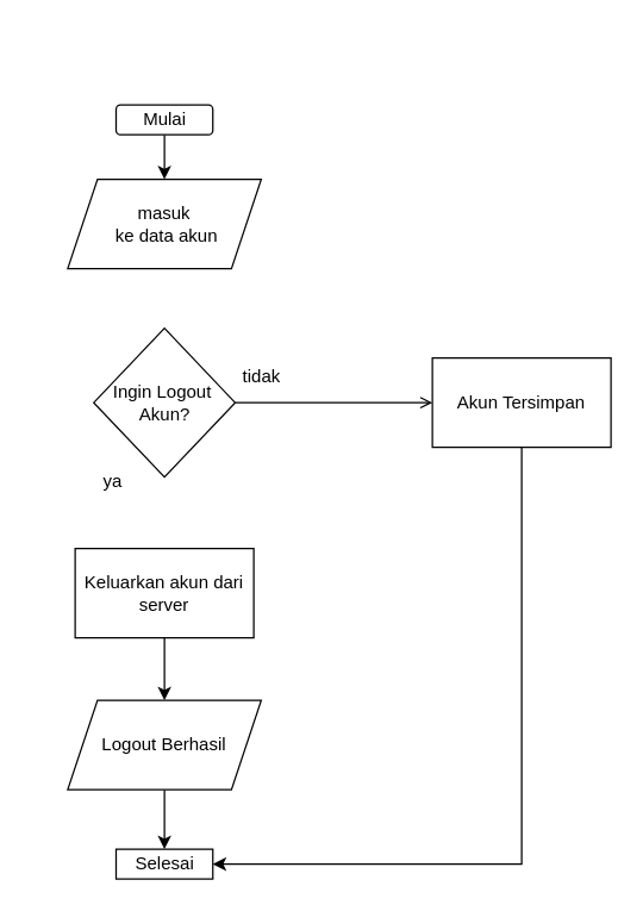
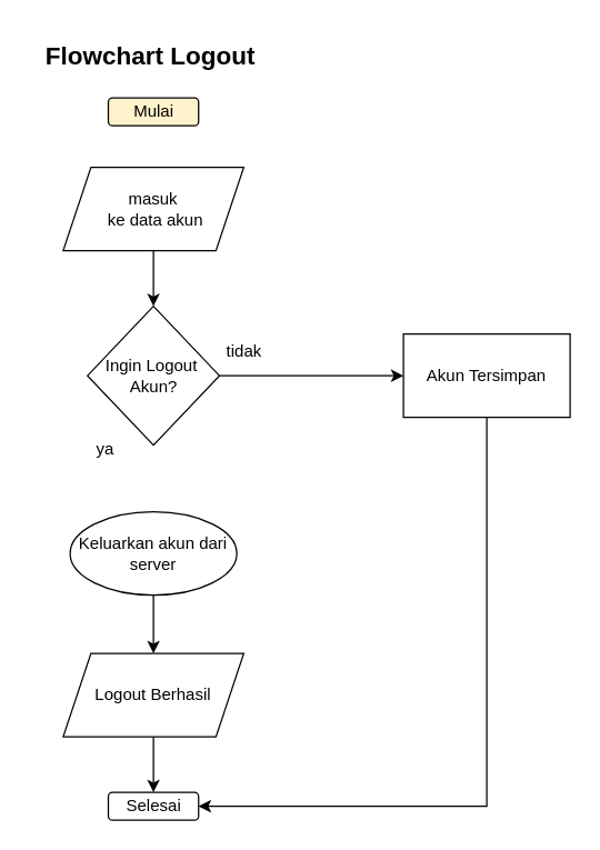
  <mxCell id="0" />
  <mxCell id="1" parent="0" />
  <mxCell id="2" style="edgeStyle=orthogonalEdgeStyle;rounded=0;orthogonalLoop=1;jettySize=auto;html=1;exitX=0.5;exitY=1;exitDx=0;exitDy=0;" parent="1" edge="1"><mxGeometry relative="1" as="geometry"><mxPoint x="145" y="220" as="sourcePoint" /><mxPoint x="145" y="220" as="targetPoint" /></mxGeometry></mxCell>
- <mxCell id="4" style="edgeStyle=orthogonalEdgeStyle;rounded=0;orthogonalLoop=1;jettySize=auto;html=1;exitX=0.5;exitY=1;exitDx=0;exitDy=0;entryX=0.5;entryY=0;entryDx=0;entryDy=0;" parent="1" source="5" target="7" edge="1"><mxGeometry relative="1" as="geometry" /></mxCell>
- <mxCell id="5" value="Mulai" style="rounded=1;whiteSpace=wrap;html=1;" parent="1" vertex="1"><mxGeometry x="77.5" y="70" width="65" height="20" as="geometry" /></mxCell>
+ <mxCell id="3" value="&lt;b&gt;&lt;font style=&quot;font-size: 18px;&quot;&gt;Flowchart Logout&amp;nbsp;&lt;/font&gt;&lt;/b&gt;" style="text;html=1;align=center;verticalAlign=middle;resizable=0;points=[];autosize=1;strokeColor=none;fillColor=none;" parent="1" vertex="1"><mxGeometry x="20" y="20" width="180" height="40" as="geometry" /></mxCell>
+ <mxCell id="5" value="Mulai" style="rounded=1;whiteSpace=wrap;html=1;fillColor=#fff2cc;" parent="1" vertex="1"><mxGeometry x="77.5" y="70" width="65" height="20" as="geometry" /></mxCell>
+ <mxCell id="6" style="edgeStyle=orthogonalEdgeStyle;rounded=0;orthogonalLoop=1;jettySize=auto;html=1;exitX=0.5;exitY=1;exitDx=0;exitDy=0;entryX=0.5;entryY=0;entryDx=0;entryDy=0;" edge="1" parent="1" source="7" target="10"><mxGeometry relative="1" as="geometry" /></mxCell>
  <mxCell id="7" value="masuk&lt;br&gt;&amp;nbsp;ke data akun" style="shape=parallelogram;perimeter=parallelogramPerimeter;whiteSpace=wrap;html=1;fixedSize=1;" parent="1" vertex="1"><mxGeometry x="45" y="120" width="130" height="60" as="geometry" /></mxCell>
- <mxCell id="8" value="Selesai" style="whiteSpace=wrap;html=1;rounded=0;" parent="1" vertex="1"><mxGeometry x="77.5" y="570" width="65" height="20" as="geometry" /></mxCell>
- <mxCell id="9" style="edgeStyle=orthogonalEdgeStyle;rounded=0;orthogonalLoop=1;jettySize=auto;html=1;exitX=1;exitY=0.5;exitDx=0;exitDy=0;entryX=0;entryY=0.5;entryDx=0;entryDy=0;endArrow=open;" edge="1" parent="1" source="10" target="16"><mxGeometry relative="1" as="geometry" /></mxCell>
+ <mxCell id="8" value="Selesai" style="rounded=1;whiteSpace=wrap;html=1;" parent="1" vertex="1"><mxGeometry x="77.5" y="570" width="65" height="20" as="geometry" /></mxCell>
+ <mxCell id="9" style="edgeStyle=orthogonalEdgeStyle;rounded=0;orthogonalLoop=1;jettySize=auto;html=1;exitX=1;exitY=0.5;exitDx=0;exitDy=0;entryX=0;entryY=0.5;entryDx=0;entryDy=0;" edge="1" parent="1" source="10" target="16"><mxGeometry relative="1" as="geometry" /></mxCell>
  <mxCell id="10" value="Ingin Logout&amp;nbsp;&lt;br&gt;Akun?" style="rhombus;whiteSpace=wrap;html=1;" parent="1" vertex="1"><mxGeometry x="62.5" y="220" width="95" height="100" as="geometry" /></mxCell>
  <mxCell id="11" style="edgeStyle=orthogonalEdgeStyle;rounded=0;orthogonalLoop=1;jettySize=auto;html=1;exitX=0.5;exitY=1;exitDx=0;exitDy=0;entryX=0.5;entryY=0;entryDx=0;entryDy=0;" parent="1" source="12" target="14" edge="1"><mxGeometry relative="1" as="geometry" /></mxCell>
- <mxCell id="12" value="Keluarkan akun dari server" style="rounded=0;whiteSpace=wrap;html=1;" parent="1" vertex="1"><mxGeometry x="50" y="368" width="120" height="60" as="geometry" /></mxCell>
+ <mxCell id="12" value="Keluarkan akun dari server" style="ellipse;whiteSpace=wrap;html=1;" parent="1" vertex="1"><mxGeometry x="50" y="368" width="120" height="60" as="geometry" /></mxCell>
  <mxCell id="13" style="edgeStyle=orthogonalEdgeStyle;rounded=0;orthogonalLoop=1;jettySize=auto;html=1;exitX=0.5;exitY=1;exitDx=0;exitDy=0;entryX=0.5;entryY=0;entryDx=0;entryDy=0;" edge="1" parent="1" source="14" target="8"><mxGeometry relative="1" as="geometry" /></mxCell>
  <mxCell id="14" value="Logout Berhasil" style="shape=parallelogram;perimeter=parallelogramPerimeter;whiteSpace=wrap;html=1;fixedSize=1;" parent="1" vertex="1"><mxGeometry x="45" y="470" width="130" height="60" as="geometry" /></mxCell>
  <mxCell id="15" style="edgeStyle=orthogonalEdgeStyle;rounded=0;orthogonalLoop=1;jettySize=auto;html=1;exitX=0.5;exitY=1;exitDx=0;exitDy=0;entryX=1;entryY=0.5;entryDx=0;entryDy=0;" edge="1" parent="1" source="16" target="8"><mxGeometry relative="1" as="geometry" /></mxCell>
  <mxCell id="16" value="Akun Tersimpan" style="rounded=0;whiteSpace=wrap;html=1;" parent="1" vertex="1"><mxGeometry x="290" y="240" width="120" height="60" as="geometry" /></mxCell>
  <mxCell id="17" value="ya" style="text;html=1;align=center;verticalAlign=middle;resizable=0;points=[];autosize=1;strokeColor=none;fillColor=none;" vertex="1" parent="1"><mxGeometry x="55" y="308" width="40" height="30" as="geometry" /></mxCell>
  <mxCell id="18" value="tidak" style="text;html=1;align=center;verticalAlign=middle;resizable=0;points=[];autosize=1;strokeColor=none;fillColor=none;" vertex="1" parent="1"><mxGeometry x="150" y="238" width="50" height="30" as="geometry" /></mxCell>
